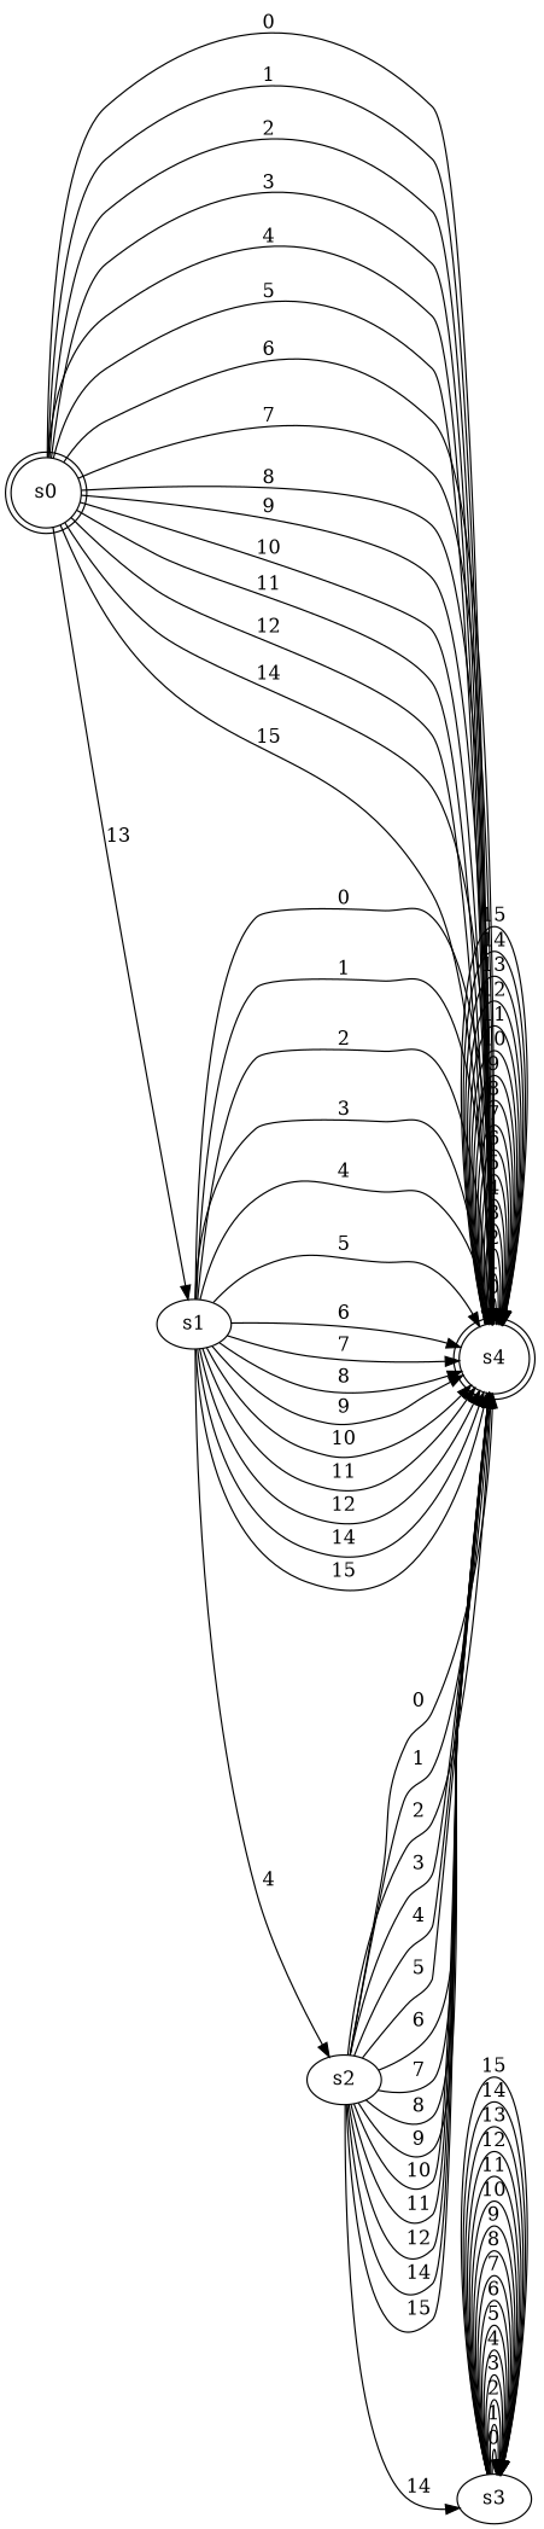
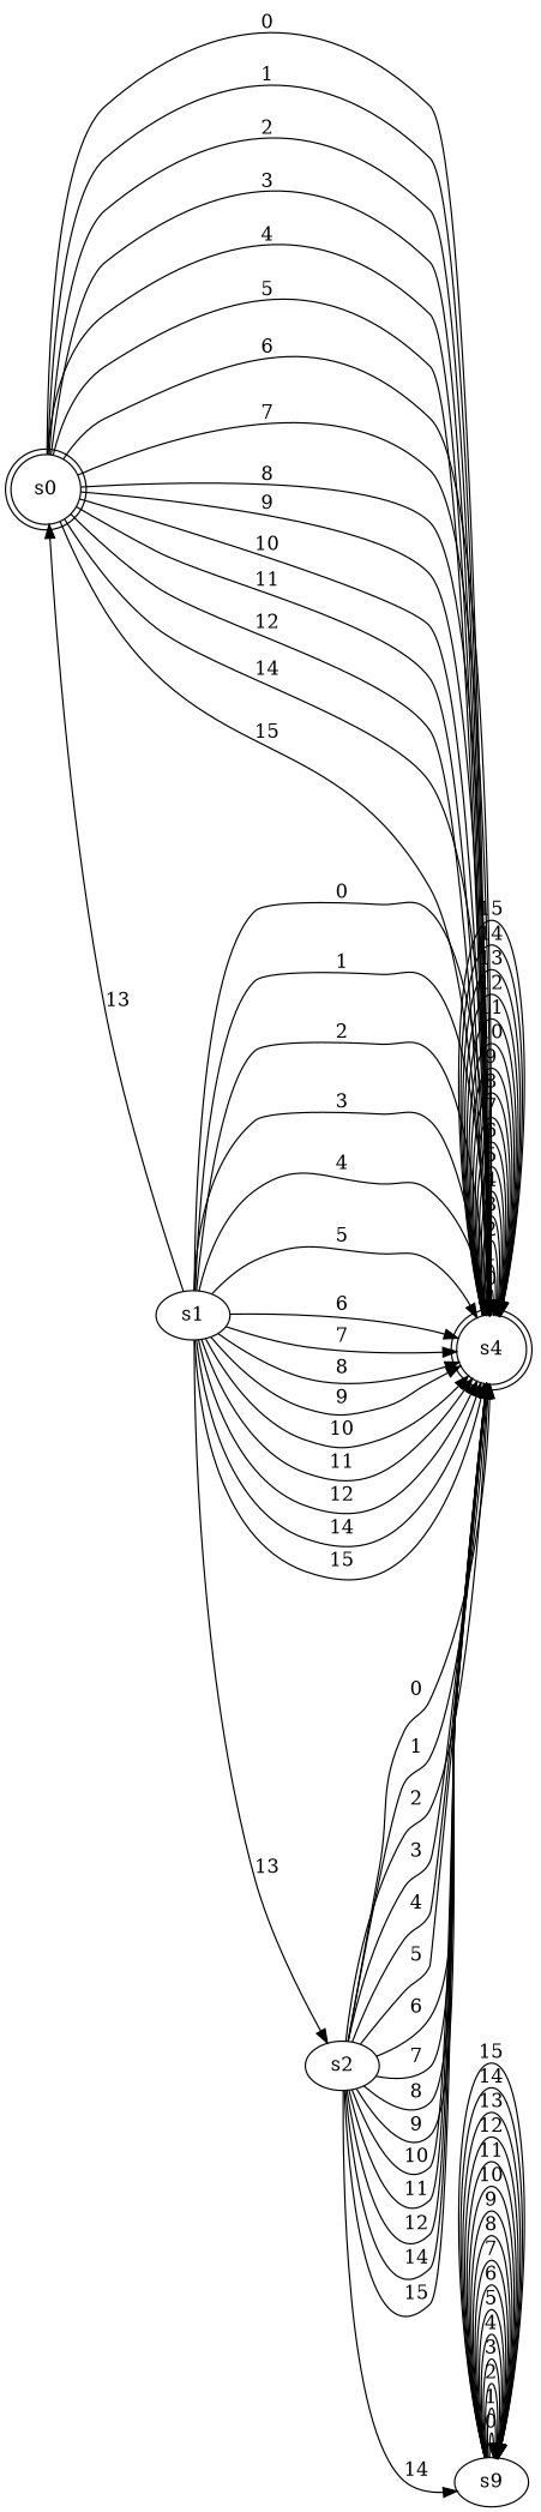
  digraph {
    rankdir=LR
    n1 [label=s0 shape=doublecircle]
    n2 [label=s1]
    n3 [label=s4 shape=doublecircle]
    n4 [label=s2]
-   n5 [label=s3]
-   n1 -> n2 [label=13]
+   n5 [label=s9]
+   n2 -> n1 [label=13]
    n1 -> n3 [label=0]
    n1 -> n3 [label=1]
    n1 -> n3 [label=2]
    n1 -> n3 [label=3]
    n1 -> n3 [label=4]
    n1 -> n3 [label=5]
    n1 -> n3 [label=6]
    n1 -> n3 [label=7]
    n1 -> n3 [label=8]
    n1 -> n3 [label=9]
    n1 -> n3 [label=10]
    n1 -> n3 [label=11]
    n1 -> n3 [label=12]
    n1 -> n3 [label=14]
    n1 -> n3 [label=15]
    n2 -> n3 [label=0]
    n2 -> n3 [label=1]
    n2 -> n3 [label=2]
    n2 -> n3 [label=3]
    n2 -> n3 [label=4]
    n2 -> n3 [label=5]
    n2 -> n3 [label=6]
    n2 -> n3 [label=7]
    n2 -> n3 [label=8]
    n2 -> n3 [label=9]
    n2 -> n3 [label=10]
    n2 -> n3 [label=11]
    n2 -> n3 [label=12]
    n2 -> n3 [label=14]
    n2 -> n3 [label=15]
-   n2 -> n4 [label=4]
+   n2 -> n4 [label=13]
    n3 -> n3 [label=0]
    n3 -> n3 [label=1]
    n3 -> n3 [label=2]
    n3 -> n3 [label=3]
    n3 -> n3 [label=4]
    n3 -> n3 [label=5]
    n3 -> n3 [label=6]
    n3 -> n3 [label=7]
    n3 -> n3 [label=8]
    n3 -> n3 [label=9]
    n3 -> n3 [label=10]
    n3 -> n3 [label=11]
    n3 -> n3 [label=12]
    n3 -> n3 [label=13]
    n3 -> n3 [label=14]
    n3 -> n3 [label=15]
    n4 -> n3 [label=0]
    n4 -> n3 [label=1]
    n4 -> n3 [label=2]
    n4 -> n3 [label=3]
    n4 -> n3 [label=4]
    n4 -> n3 [label=5]
    n4 -> n3 [label=6]
    n4 -> n3 [label=7]
    n4 -> n3 [label=8]
    n4 -> n3 [label=9]
    n4 -> n3 [label=10]
    n4 -> n3 [label=11]
    n4 -> n3 [label=12]
    n4 -> n3 [label=14]
    n4 -> n3 [label=15]
    n4 -> n5 [label=14]
    n5 -> n5 [label=0]
    n5 -> n5 [label=1]
    n5 -> n5 [label=2]
    n5 -> n5 [label=3]
    n5 -> n5 [label=4]
    n5 -> n5 [label=5]
    n5 -> n5 [label=6]
    n5 -> n5 [label=7]
    n5 -> n5 [label=8]
    n5 -> n5 [label=9]
    n5 -> n5 [label=10]
    n5 -> n5 [label=11]
    n5 -> n5 [label=12]
    n5 -> n5 [label=13]
    n5 -> n5 [label=14]
    n5 -> n5 [label=15]
  }
